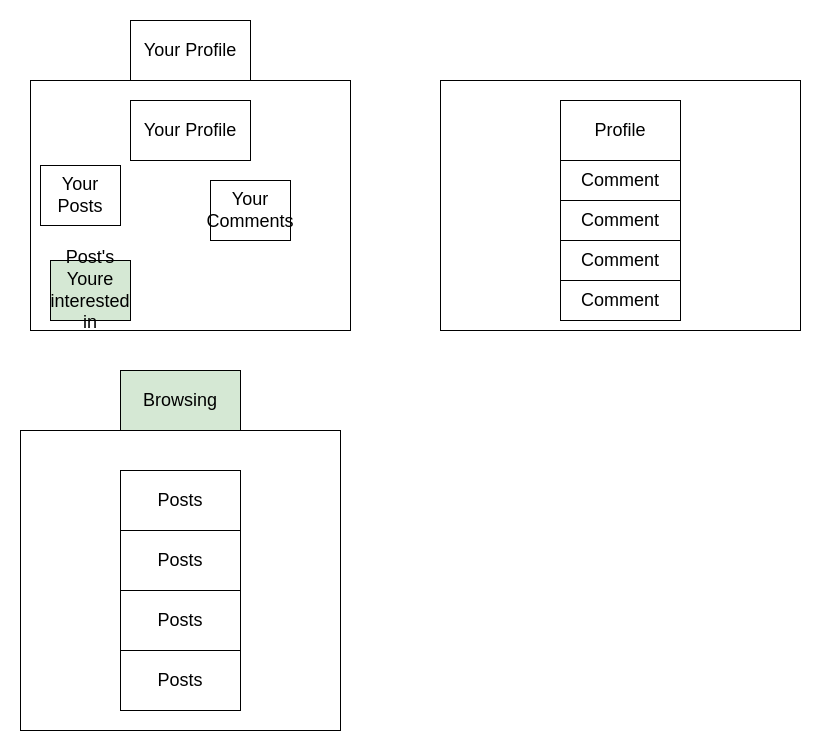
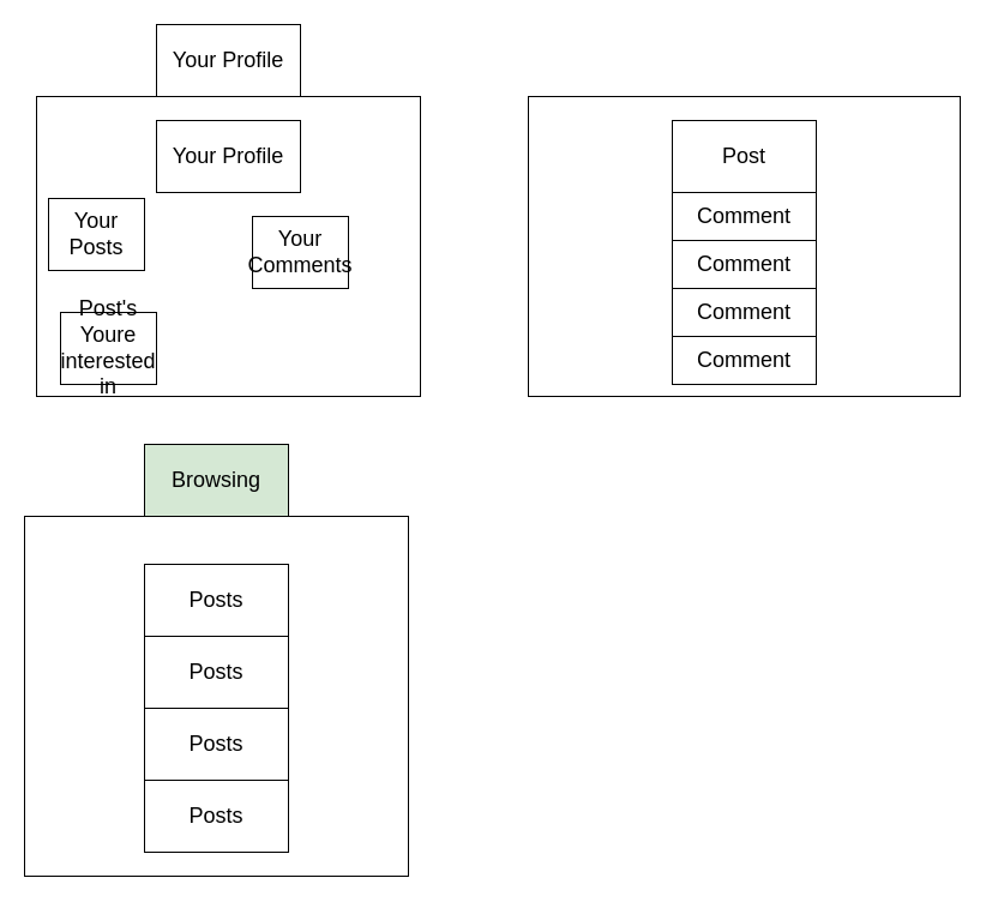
  <mxCell id="0" />
  <mxCell id="1" parent="0" />
  <mxCell id="2" value="" style="rounded=0;whiteSpace=wrap;html=1;fontSize=18;" vertex="1" parent="1"><mxGeometry x="30" y="80" width="320" height="250" as="geometry" /></mxCell>
  <mxCell id="3" value="Your Profile" style="rounded=0;whiteSpace=wrap;html=1;fontSize=18;" vertex="1" parent="1"><mxGeometry x="130" y="100" width="120" height="60" as="geometry" /></mxCell>
  <mxCell id="4" value="Your Posts" style="rounded=0;whiteSpace=wrap;html=1;fontSize=18;" vertex="1" parent="1"><mxGeometry x="40" y="165" width="80" height="60" as="geometry" /></mxCell>
- <mxCell id="5" value="Post's Youre interested in" style="rounded=0;whiteSpace=wrap;html=1;fontSize=18;fillColor=#d5e8d4;" vertex="1" parent="1"><mxGeometry x="50" y="260" width="80" height="60" as="geometry" /></mxCell>
+ <mxCell id="5" value="Post's Youre interested in" style="rounded=0;whiteSpace=wrap;html=1;fontSize=18;" vertex="1" parent="1"><mxGeometry x="50" y="260" width="80" height="60" as="geometry" /></mxCell>
  <mxCell id="6" value="Your Comments" style="rounded=0;whiteSpace=wrap;html=1;fontSize=18;" vertex="1" parent="1"><mxGeometry x="210" y="180" width="80" height="60" as="geometry" /></mxCell>
  <mxCell id="7" value="" style="rounded=0;whiteSpace=wrap;html=1;fontSize=18;" vertex="1" parent="1"><mxGeometry x="20" y="430" width="320" height="300" as="geometry" /></mxCell>
  <mxCell id="8" value="Posts" style="rounded=0;whiteSpace=wrap;html=1;fontSize=18;" vertex="1" parent="1"><mxGeometry x="120" y="470" width="120" height="60" as="geometry" /></mxCell>
  <mxCell id="9" value="Posts" style="rounded=0;whiteSpace=wrap;html=1;fontSize=18;" vertex="1" parent="1"><mxGeometry x="120" y="650" width="120" height="60" as="geometry" /></mxCell>
  <mxCell id="10" value="Posts" style="rounded=0;whiteSpace=wrap;html=1;fontSize=18;" vertex="1" parent="1"><mxGeometry x="120" y="530" width="120" height="60" as="geometry" /></mxCell>
  <mxCell id="11" value="Posts" style="rounded=0;whiteSpace=wrap;html=1;fontSize=18;" vertex="1" parent="1"><mxGeometry x="120" y="590" width="120" height="60" as="geometry" /></mxCell>
  <mxCell id="12" value="Browsing" style="rounded=0;whiteSpace=wrap;html=1;fontSize=18;fillColor=#d5e8d4;" vertex="1" parent="1"><mxGeometry x="120" y="370" width="120" height="60" as="geometry" /></mxCell>
  <mxCell id="13" value="Your Profile" style="rounded=0;whiteSpace=wrap;html=1;fontSize=18;" vertex="1" parent="1"><mxGeometry x="130" y="20" width="120" height="60" as="geometry" /></mxCell>
  <mxCell id="14" value="" style="rounded=0;whiteSpace=wrap;html=1;fontSize=18;" vertex="1" parent="1"><mxGeometry x="440" y="80" width="360" height="250" as="geometry" /></mxCell>
- <mxCell id="15" value="Profile" style="rounded=0;whiteSpace=wrap;html=1;fontSize=18;" vertex="1" parent="1"><mxGeometry x="560" y="100" width="120" height="60" as="geometry" /></mxCell>
+ <mxCell id="15" value="Post" style="rounded=0;whiteSpace=wrap;html=1;fontSize=18;" vertex="1" parent="1"><mxGeometry x="560" y="100" width="120" height="60" as="geometry" /></mxCell>
  <mxCell id="16" value="Comment&lt;span style=&quot;color: rgba(0 , 0 , 0 , 0) ; font-family: monospace ; font-size: 0px&quot;&gt;%3CmxGraphModel%3E%3Croot%3E%3CmxCell%20id%3D%220%22%2F%3E%3CmxCell%20id%3D%221%22%20parent%3D%220%22%2F%3E%3CmxCell%20id%3D%222%22%20value%3D%22Posts%22%20style%3D%22rounded%3D0%3BwhiteSpace%3Dwrap%3Bhtml%3D1%3BfontSize%3D18%3B%22%20vertex%3D%221%22%20parent%3D%221%22%3E%3CmxGeometry%20x%3D%22170%22%20y%3D%22430%22%20width%3D%22120%22%20height%3D%2260%22%20as%3D%22geometry%22%2F%3E%3C%2FmxCell%3E%3C%2Froot%3E%3C%2FmxGraphModel%3E&lt;/span&gt;&lt;span style=&quot;color: rgba(0 , 0 , 0 , 0) ; font-family: monospace ; font-size: 0px&quot;&gt;%3CmxGraphModel%3E%3Croot%3E%3CmxCell%20id%3D%220%22%2F%3E%3CmxCell%20id%3D%221%22%20parent%3D%220%22%2F%3E%3CmxCell%20id%3D%222%22%20value%3D%22Posts%22%20style%3D%22rounded%3D0%3BwhiteSpace%3Dwrap%3Bhtml%3D1%3BfontSize%3D18%3B%22%20vertex%3D%221%22%20parent%3D%221%22%3E%3CmxGeometry%20x%3D%22170%22%20y%3D%22430%22%20width%3D%22120%22%20height%3D%2260%22%20as%3D%22geometry%22%2F%3E%3C%2FmxCell%3E%3C%2Froot%3E%3C%2FmxGraphModel%3E&lt;/span&gt;" style="rounded=0;whiteSpace=wrap;html=1;fontSize=18;" vertex="1" parent="1"><mxGeometry x="560" y="160" width="120" height="40" as="geometry" /></mxCell>
  <mxCell id="17" value="Comment&lt;span style=&quot;color: rgba(0 , 0 , 0 , 0) ; font-family: monospace ; font-size: 0px&quot;&gt;%3CmxGraphModel%3E%3Croot%3E%3CmxCell%20id%3D%220%22%2F%3E%3CmxCell%20id%3D%221%22%20parent%3D%220%22%2F%3E%3CmxCell%20id%3D%222%22%20value%3D%22Posts%22%20style%3D%22rounded%3D0%3BwhiteSpace%3Dwrap%3Bhtml%3D1%3BfontSize%3D18%3B%22%20vertex%3D%221%22%20parent%3D%221%22%3E%3CmxGeometry%20x%3D%22170%22%20y%3D%22430%22%20width%3D%22120%22%20height%3D%2260%22%20as%3D%22geometry%22%2F%3E%3C%2FmxCell%3E%3C%2Froot%3E%3C%2FmxGraphModel%3E&lt;/span&gt;&lt;span style=&quot;color: rgba(0 , 0 , 0 , 0) ; font-family: monospace ; font-size: 0px&quot;&gt;%3CmxGraphModel%3E%3Croot%3E%3CmxCell%20id%3D%220%22%2F%3E%3CmxCell%20id%3D%221%22%20parent%3D%220%22%2F%3E%3CmxCell%20id%3D%222%22%20value%3D%22Posts%22%20style%3D%22rounded%3D0%3BwhiteSpace%3Dwrap%3Bhtml%3D1%3BfontSize%3D18%3B%22%20vertex%3D%221%22%20parent%3D%221%22%3E%3CmxGeometry%20x%3D%22170%22%20y%3D%22430%22%20width%3D%22120%22%20height%3D%2260%22%20as%3D%22geometry%22%2F%3E%3C%2FmxCell%3E%3C%2Froot%3E%3C%2FmxGraphModel%3E&lt;/span&gt;" style="rounded=0;whiteSpace=wrap;html=1;fontSize=18;" vertex="1" parent="1"><mxGeometry x="560" y="200" width="120" height="40" as="geometry" /></mxCell>
  <mxCell id="18" value="Comment&lt;span style=&quot;color: rgba(0 , 0 , 0 , 0) ; font-family: monospace ; font-size: 0px&quot;&gt;%3CmxGraphModel%3E%3Croot%3E%3CmxCell%20id%3D%220%22%2F%3E%3CmxCell%20id%3D%221%22%20parent%3D%220%22%2F%3E%3CmxCell%20id%3D%222%22%20value%3D%22Posts%22%20style%3D%22rounded%3D0%3BwhiteSpace%3Dwrap%3Bhtml%3D1%3BfontSize%3D18%3B%22%20vertex%3D%221%22%20parent%3D%221%22%3E%3CmxGeometry%20x%3D%22170%22%20y%3D%22430%22%20width%3D%22120%22%20height%3D%2260%22%20as%3D%22geometry%22%2F%3E%3C%2FmxCell%3E%3C%2Froot%3E%3C%2FmxGraphModel%3E&lt;/span&gt;&lt;span style=&quot;color: rgba(0 , 0 , 0 , 0) ; font-family: monospace ; font-size: 0px&quot;&gt;%3CmxGraphModel%3E%3Croot%3E%3CmxCell%20id%3D%220%22%2F%3E%3CmxCell%20id%3D%221%22%20parent%3D%220%22%2F%3E%3CmxCell%20id%3D%222%22%20value%3D%22Posts%22%20style%3D%22rounded%3D0%3BwhiteSpace%3Dwrap%3Bhtml%3D1%3BfontSize%3D18%3B%22%20vertex%3D%221%22%20parent%3D%221%22%3E%3CmxGeometry%20x%3D%22170%22%20y%3D%22430%22%20width%3D%22120%22%20height%3D%2260%22%20as%3D%22geometry%22%2F%3E%3C%2FmxCell%3E%3C%2Froot%3E%3C%2FmxGraphModel%3E&lt;/span&gt;" style="rounded=0;whiteSpace=wrap;html=1;fontSize=18;" vertex="1" parent="1"><mxGeometry x="560" y="280" width="120" height="40" as="geometry" /></mxCell>
  <mxCell id="19" value="Comment&lt;span style=&quot;color: rgba(0 , 0 , 0 , 0) ; font-family: monospace ; font-size: 0px&quot;&gt;%3CmxGraphModel%3E%3Croot%3E%3CmxCell%20id%3D%220%22%2F%3E%3CmxCell%20id%3D%221%22%20parent%3D%220%22%2F%3E%3CmxCell%20id%3D%222%22%20value%3D%22Posts%22%20style%3D%22rounded%3D0%3BwhiteSpace%3Dwrap%3Bhtml%3D1%3BfontSize%3D18%3B%22%20vertex%3D%221%22%20parent%3D%221%22%3E%3CmxGeometry%20x%3D%22170%22%20y%3D%22430%22%20width%3D%22120%22%20height%3D%2260%22%20as%3D%22geometry%22%2F%3E%3C%2FmxCell%3E%3C%2Froot%3E%3C%2FmxGraphModel%3E&lt;/span&gt;&lt;span style=&quot;color: rgba(0 , 0 , 0 , 0) ; font-family: monospace ; font-size: 0px&quot;&gt;%3CmxGraphModel%3E%3Croot%3E%3CmxCell%20id%3D%220%22%2F%3E%3CmxCell%20id%3D%221%22%20parent%3D%220%22%2F%3E%3CmxCell%20id%3D%222%22%20value%3D%22Posts%22%20style%3D%22rounded%3D0%3BwhiteSpace%3Dwrap%3Bhtml%3D1%3BfontSize%3D18%3B%22%20vertex%3D%221%22%20parent%3D%221%22%3E%3CmxGeometry%20x%3D%22170%22%20y%3D%22430%22%20width%3D%22120%22%20height%3D%2260%22%20as%3D%22geometry%22%2F%3E%3C%2FmxCell%3E%3C%2Froot%3E%3C%2FmxGraphModel%3E&lt;/span&gt;" style="rounded=0;whiteSpace=wrap;html=1;fontSize=18;" vertex="1" parent="1"><mxGeometry x="560" y="240" width="120" height="40" as="geometry" /></mxCell>
